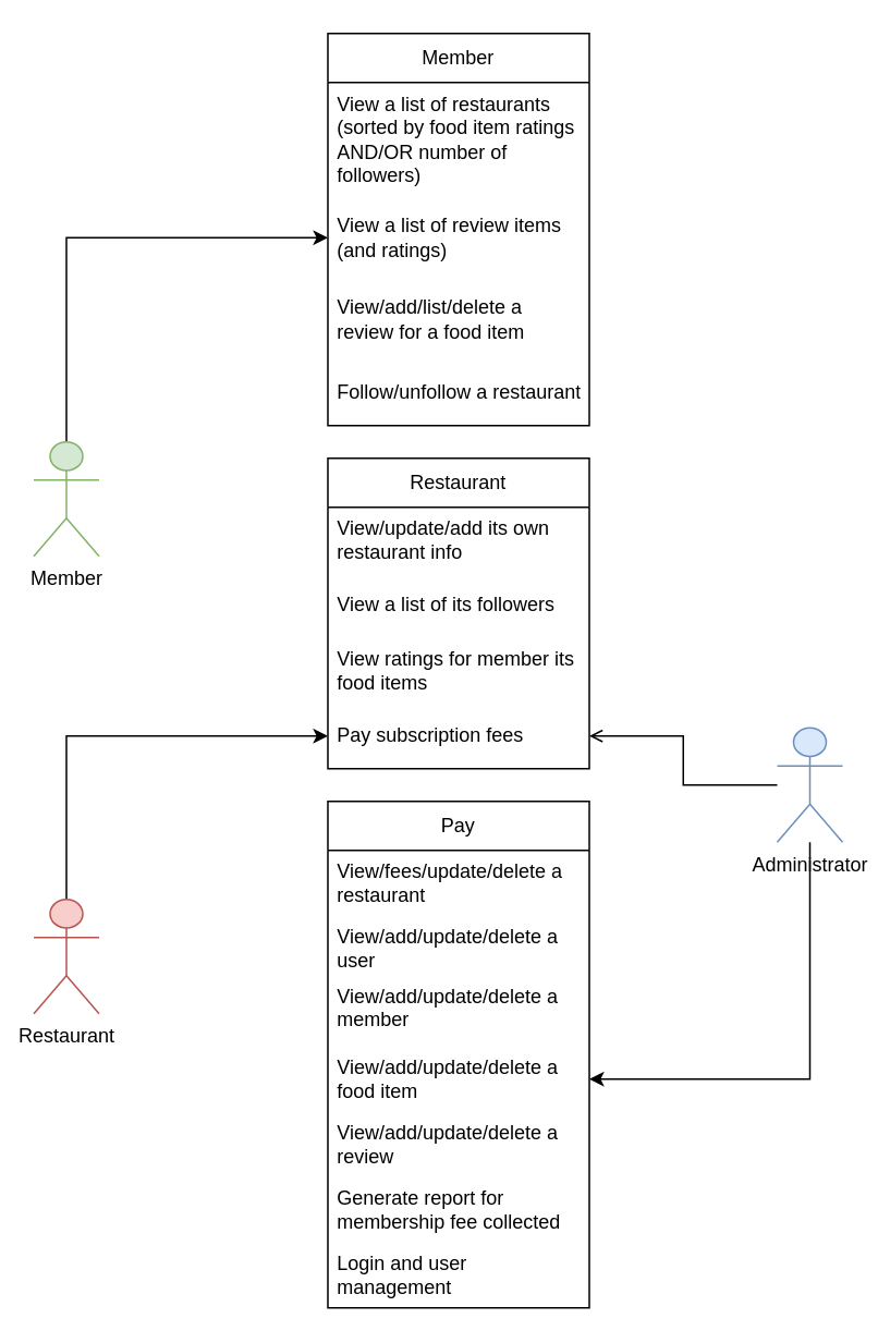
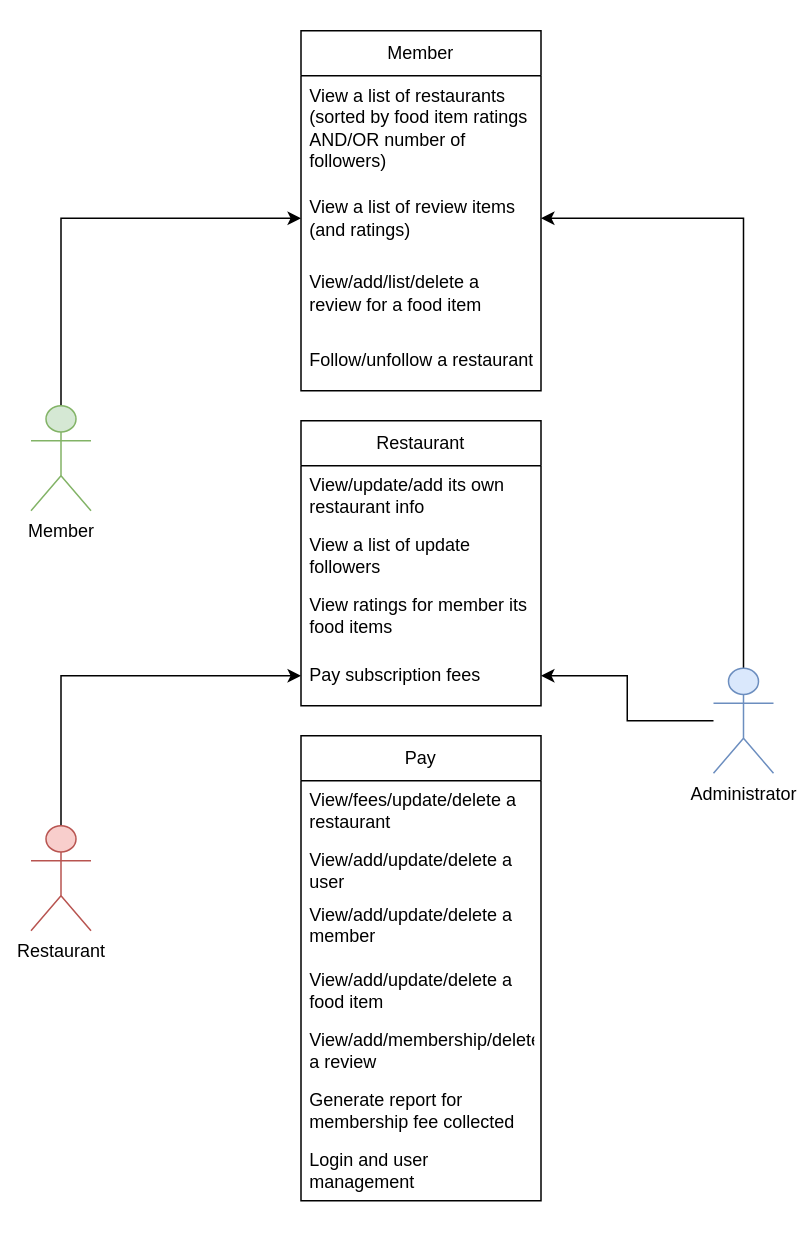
  <mxCell id="0" />
  <mxCell id="1" parent="0" />
  <mxCell id="2" style="edgeStyle=orthogonalEdgeStyle;rounded=0;orthogonalLoop=1;jettySize=auto;html=1;entryX=0;entryY=0.5;entryDx=0;entryDy=0;" edge="1" parent="1" source="3" target="12"><mxGeometry relative="1" as="geometry" /></mxCell>
  <mxCell id="3" value="Member" style="shape=umlActor;verticalLabelPosition=bottom;verticalAlign=top;html=1;fontFamily=Helvetica;fontSize=12;align=center;strokeColor=#82b366;strokeWidth=1;fillColor=#d5e8d4;" parent="1" vertex="1"><mxGeometry x="20" y="270" width="40" height="70" as="geometry" /></mxCell>
- <mxCell id="5" style="edgeStyle=orthogonalEdgeStyle;rounded=0;orthogonalLoop=1;jettySize=auto;html=1;entryX=1;entryY=0.5;entryDx=0;entryDy=0;" edge="1" parent="1" source="7" target="24"><mxGeometry relative="1" as="geometry" /></mxCell>
- <mxCell id="6" style="edgeStyle=orthogonalEdgeStyle;rounded=0;orthogonalLoop=1;jettySize=auto;html=1;entryX=1;entryY=0.5;entryDx=0;entryDy=0;endArrow=open;" edge="1" parent="1" source="7" target="19"><mxGeometry relative="1" as="geometry" /></mxCell>
+ <mxCell id="4" style="edgeStyle=orthogonalEdgeStyle;rounded=0;orthogonalLoop=1;jettySize=auto;html=1;entryX=1;entryY=0.5;entryDx=0;entryDy=0;" edge="1" parent="1" source="7" target="12"><mxGeometry relative="1" as="geometry" /></mxCell>
+ <mxCell id="6" style="edgeStyle=orthogonalEdgeStyle;rounded=0;orthogonalLoop=1;jettySize=auto;html=1;entryX=1;entryY=0.5;entryDx=0;entryDy=0;" edge="1" parent="1" source="7" target="19"><mxGeometry relative="1" as="geometry" /></mxCell>
  <mxCell id="7" value="Administrator&lt;br&gt;" style="shape=umlActor;verticalLabelPosition=bottom;verticalAlign=top;html=1;outlineConnect=0;rounded=1;strokeWidth=1;fillColor=#dae8fc;strokeColor=#6c8ebf;" parent="1" vertex="1"><mxGeometry x="475" y="445" width="40" height="70" as="geometry" /></mxCell>
  <mxCell id="8" style="edgeStyle=orthogonalEdgeStyle;rounded=0;orthogonalLoop=1;jettySize=auto;html=1;entryX=0;entryY=0.5;entryDx=0;entryDy=0;" edge="1" parent="1" source="9" target="19"><mxGeometry relative="1" as="geometry" /></mxCell>
  <mxCell id="9" value="Restaurant&lt;br&gt;" style="shape=umlActor;verticalLabelPosition=bottom;verticalAlign=top;html=1;outlineConnect=0;rounded=1;strokeWidth=1;fillColor=#f8cecc;strokeColor=#b85450;" parent="1" vertex="1"><mxGeometry x="20" y="550" width="40" height="70" as="geometry" /></mxCell>
  <mxCell id="10" value="Member" style="swimlane;fontStyle=0;childLayout=stackLayout;horizontal=1;startSize=30;horizontalStack=0;resizeParent=1;resizeParentMax=0;resizeLast=0;collapsible=1;marginBottom=0;whiteSpace=wrap;html=1;" vertex="1" parent="1"><mxGeometry x="200" y="20" width="160" height="240" as="geometry" /></mxCell>
  <mxCell id="11" value="View a list of restaurants (sorted by food item ratings AND/OR number of followers)" style="text;strokeColor=none;fillColor=none;align=left;verticalAlign=middle;spacingLeft=4;spacingRight=4;overflow=hidden;points=[[0,0.5],[1,0.5]];portConstraint=eastwest;rotatable=0;whiteSpace=wrap;html=1;" vertex="1" parent="10"><mxGeometry y="30" width="160" height="70" as="geometry" /></mxCell>
  <mxCell id="12" value="View a list of review items (and ratings)" style="text;strokeColor=none;fillColor=none;align=left;verticalAlign=middle;spacingLeft=4;spacingRight=4;overflow=hidden;points=[[0,0.5],[1,0.5]];portConstraint=eastwest;rotatable=0;whiteSpace=wrap;html=1;" vertex="1" parent="10"><mxGeometry y="100" width="160" height="50" as="geometry" /></mxCell>
  <mxCell id="13" value="View/add/list/delete a review for a food item" style="text;strokeColor=none;fillColor=none;align=left;verticalAlign=middle;spacingLeft=4;spacingRight=4;overflow=hidden;points=[[0,0.5],[1,0.5]];portConstraint=eastwest;rotatable=0;whiteSpace=wrap;html=1;" vertex="1" parent="10"><mxGeometry y="150" width="160" height="50" as="geometry" /></mxCell>
  <mxCell id="14" value="Follow/unfollow a restaurant" style="text;strokeColor=none;fillColor=none;align=left;verticalAlign=middle;spacingLeft=4;spacingRight=4;overflow=hidden;points=[[0,0.5],[1,0.5]];portConstraint=eastwest;rotatable=0;whiteSpace=wrap;html=1;" vertex="1" parent="10"><mxGeometry y="200" width="160" height="40" as="geometry" /></mxCell>
  <mxCell id="15" value="Restaurant" style="swimlane;fontStyle=0;childLayout=stackLayout;horizontal=1;startSize=30;horizontalStack=0;resizeParent=1;resizeParentMax=0;resizeLast=0;collapsible=1;marginBottom=0;whiteSpace=wrap;html=1;" vertex="1" parent="1"><mxGeometry x="200" y="280" width="160" height="190" as="geometry" /></mxCell>
  <mxCell id="16" value="View/update/add its own restaurant info" style="text;strokeColor=none;fillColor=none;align=left;verticalAlign=middle;spacingLeft=4;spacingRight=4;overflow=hidden;points=[[0,0.5],[1,0.5]];portConstraint=eastwest;rotatable=0;whiteSpace=wrap;html=1;" vertex="1" parent="15"><mxGeometry y="30" width="160" height="40" as="geometry" /></mxCell>
- <mxCell id="17" value="View a list of its followers" style="text;strokeColor=none;fillColor=none;align=left;verticalAlign=middle;spacingLeft=4;spacingRight=4;overflow=hidden;points=[[0,0.5],[1,0.5]];portConstraint=eastwest;rotatable=0;whiteSpace=wrap;html=1;" vertex="1" parent="15"><mxGeometry y="70" width="160" height="40" as="geometry" /></mxCell>
+ <mxCell id="17" value="View a list of update followers" style="text;strokeColor=none;fillColor=none;align=left;verticalAlign=middle;spacingLeft=4;spacingRight=4;overflow=hidden;points=[[0,0.5],[1,0.5]];portConstraint=eastwest;rotatable=0;whiteSpace=wrap;html=1;" vertex="1" parent="15"><mxGeometry y="70" width="160" height="40" as="geometry" /></mxCell>
  <mxCell id="18" value="View ratings for member its food items" style="text;strokeColor=none;fillColor=none;align=left;verticalAlign=middle;spacingLeft=4;spacingRight=4;overflow=hidden;points=[[0,0.5],[1,0.5]];portConstraint=eastwest;rotatable=0;whiteSpace=wrap;html=1;" vertex="1" parent="15"><mxGeometry y="110" width="160" height="40" as="geometry" /></mxCell>
  <mxCell id="19" value="Pay subscription fees" style="text;strokeColor=none;fillColor=none;align=left;verticalAlign=middle;spacingLeft=4;spacingRight=4;overflow=hidden;points=[[0,0.5],[1,0.5]];portConstraint=eastwest;rotatable=0;whiteSpace=wrap;html=1;" vertex="1" parent="15"><mxGeometry y="150" width="160" height="40" as="geometry" /></mxCell>
  <mxCell id="20" value="Pay" style="swimlane;fontStyle=0;childLayout=stackLayout;horizontal=1;startSize=30;horizontalStack=0;resizeParent=1;resizeParentMax=0;resizeLast=0;collapsible=1;marginBottom=0;whiteSpace=wrap;html=1;" vertex="1" parent="1"><mxGeometry x="200" y="490" width="160" height="310" as="geometry" /></mxCell>
  <mxCell id="21" value="View/fees/update/delete a restaurant" style="text;strokeColor=none;fillColor=none;align=left;verticalAlign=middle;spacingLeft=4;spacingRight=4;overflow=hidden;points=[[0,0.5],[1,0.5]];portConstraint=eastwest;rotatable=0;whiteSpace=wrap;html=1;" vertex="1" parent="20"><mxGeometry y="30" width="160" height="40" as="geometry" /></mxCell>
  <mxCell id="22" value="View/add/update/delete a user" style="text;strokeColor=none;fillColor=none;align=left;verticalAlign=middle;spacingLeft=4;spacingRight=4;overflow=hidden;points=[[0,0.5],[1,0.5]];portConstraint=eastwest;rotatable=0;whiteSpace=wrap;html=1;" vertex="1" parent="20"><mxGeometry y="70" width="160" height="40" as="geometry" /></mxCell>
  <mxCell id="23" value="&lt;div&gt;View/add/update/delete a member&lt;/div&gt;&lt;div&gt;&lt;br&gt;&lt;/div&gt;" style="text;strokeColor=none;fillColor=none;align=left;verticalAlign=middle;spacingLeft=4;spacingRight=4;overflow=hidden;points=[[0,0.5],[1,0.5]];portConstraint=eastwest;rotatable=0;whiteSpace=wrap;html=1;" vertex="1" parent="20"><mxGeometry y="110" width="160" height="40" as="geometry" /></mxCell>
  <mxCell id="24" value="View/add/update/delete a food item" style="text;strokeColor=none;fillColor=none;align=left;verticalAlign=middle;spacingLeft=4;spacingRight=4;overflow=hidden;points=[[0,0.5],[1,0.5]];portConstraint=eastwest;rotatable=0;whiteSpace=wrap;html=1;" vertex="1" parent="20"><mxGeometry y="150" width="160" height="40" as="geometry" /></mxCell>
- <mxCell id="25" value="View/add/update/delete a review" style="text;strokeColor=none;fillColor=none;align=left;verticalAlign=middle;spacingLeft=4;spacingRight=4;overflow=hidden;points=[[0,0.5],[1,0.5]];portConstraint=eastwest;rotatable=0;whiteSpace=wrap;html=1;" vertex="1" parent="20"><mxGeometry y="190" width="160" height="40" as="geometry" /></mxCell>
+ <mxCell id="25" value="View/add/membership/delete a review" style="text;strokeColor=none;fillColor=none;align=left;verticalAlign=middle;spacingLeft=4;spacingRight=4;overflow=hidden;points=[[0,0.5],[1,0.5]];portConstraint=eastwest;rotatable=0;whiteSpace=wrap;html=1;" vertex="1" parent="20"><mxGeometry y="190" width="160" height="40" as="geometry" /></mxCell>
  <mxCell id="26" value="Generate report for membership fee collected" style="text;strokeColor=none;fillColor=none;align=left;verticalAlign=middle;spacingLeft=4;spacingRight=4;overflow=hidden;points=[[0,0.5],[1,0.5]];portConstraint=eastwest;rotatable=0;whiteSpace=wrap;html=1;" vertex="1" parent="20"><mxGeometry y="230" width="160" height="40" as="geometry" /></mxCell>
  <mxCell id="27" value="Login and user management" style="text;strokeColor=none;fillColor=none;align=left;verticalAlign=middle;spacingLeft=4;spacingRight=4;overflow=hidden;points=[[0,0.5],[1,0.5]];portConstraint=eastwest;rotatable=0;whiteSpace=wrap;html=1;" vertex="1" parent="20"><mxGeometry y="270" width="160" height="40" as="geometry" /></mxCell>
